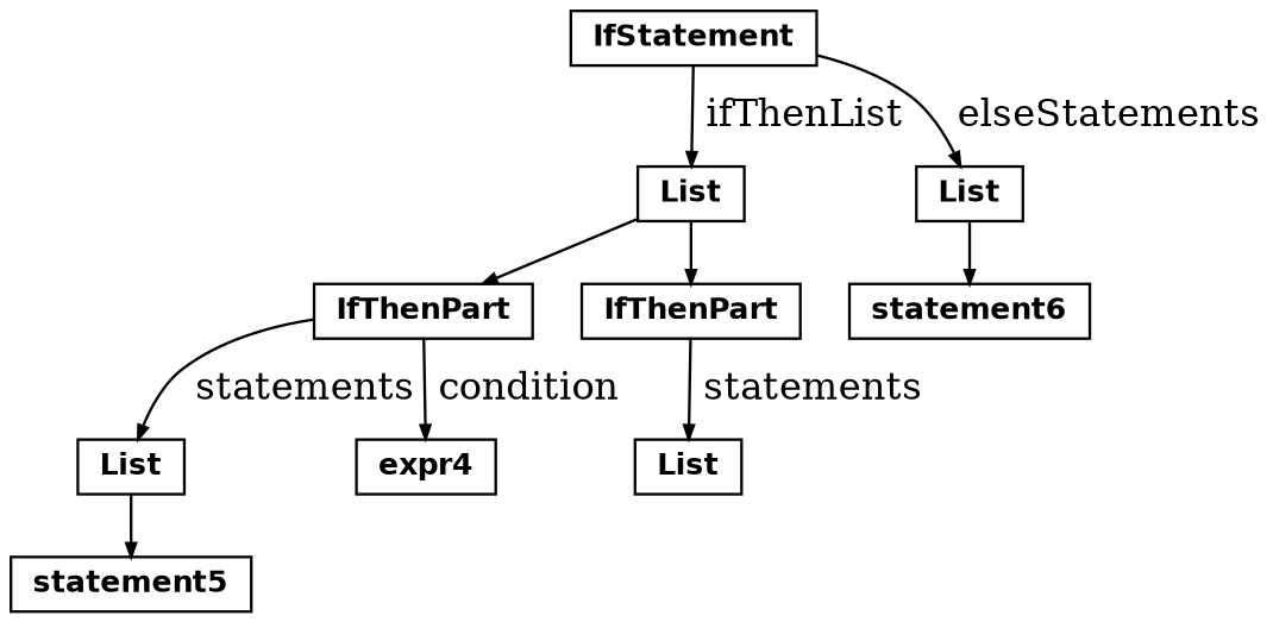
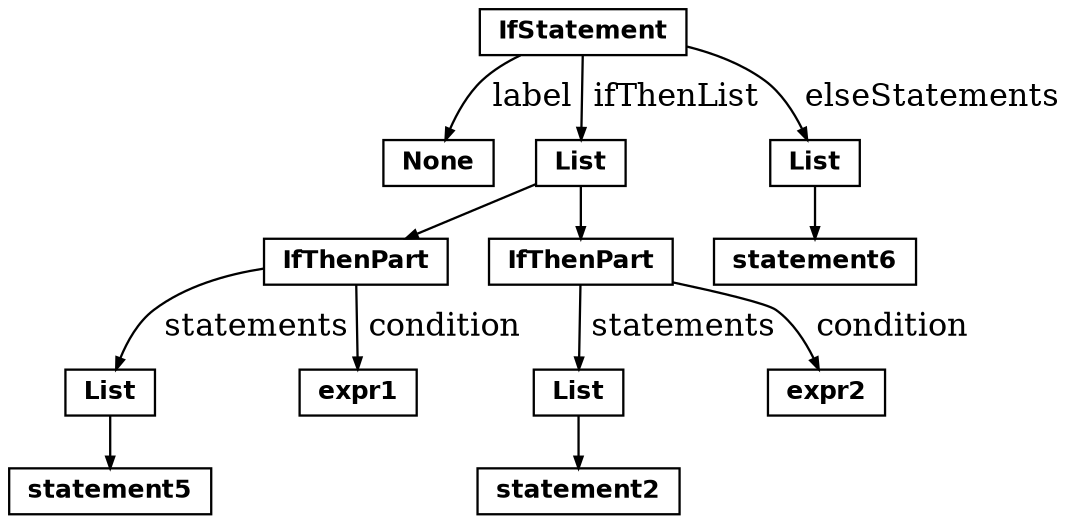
  digraph {
    ordering=out
    ranksep=.3
    node [fixedsize=false fontname="Helvetica-bold" fontsize=11 shape=box]
    edge [arrowsize=.5 color=black]
    IfStatement [height=.25 width=.25]
+   None [height=.25 width=.25]
    n3 [height=.25 label=List width=.25]
    n4 [height=.25 label=List width=.25]
    n5 [height=.25 label=IfThenPart width=.25]
    n6 [height=.25 label=IfThenPart width=.25]
    n7 [height=.25 label=statement6 width=.25]
    n8 [height=.25 label=List width=.25]
-   expr1 [height=.25 width=.25 label=expr4]
+   expr1 [height=.25 width=.25]
    n10 [height=.25 label=List width=.25]
+   expr2 [height=.25 width=.25]
    n12 [height=.25 label=statement5 width=.25]
+   statement2 [height=.25 width=.25]
+   IfStatement -> None [label=" label"]
    IfStatement -> n3 [label=" ifThenList"]
    IfStatement -> n4 [label=" elseStatements"]
    n3 -> n5
    n3 -> n6
    n4 -> n7
    n5 -> n8 [label=" statements"]
    n5 -> expr1 [label=" condition"]
    n6 -> n10 [label=" statements"]
+   n6 -> expr2 [label=" condition"]
    n8 -> n12
+   n10 -> statement2
  }
